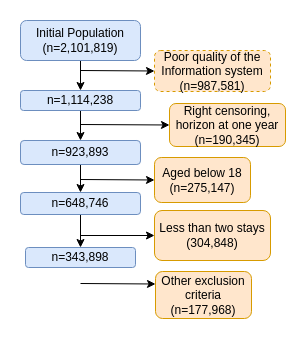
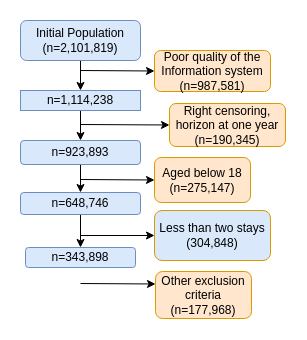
  <mxCell id="0" />
  <mxCell id="1" parent="0" />
  <mxCell id="2" value="" style="edgeStyle=orthogonalEdgeStyle;rounded=0;orthogonalLoop=1;jettySize=auto;html=1;" edge="1" parent="1" source="3" target="5"><mxGeometry relative="1" as="geometry" /></mxCell>
  <mxCell id="3" value="Initial Population&lt;br&gt;(n=2,101,819)" style="rounded=1;whiteSpace=wrap;html=1;fontSize=12;glass=0;strokeWidth=1;shadow=0;fillColor=#dae8fc;strokeColor=#6c8ebf;" parent="1" vertex="1"><mxGeometry x="20" y="20" width="120" height="40" as="geometry" /></mxCell>
  <mxCell id="4" style="edgeStyle=orthogonalEdgeStyle;rounded=0;orthogonalLoop=1;jettySize=auto;html=1;exitX=0.5;exitY=1;exitDx=0;exitDy=0;entryX=0.5;entryY=0;entryDx=0;entryDy=0;" edge="1" parent="1" source="5" target="9"><mxGeometry relative="1" as="geometry" /></mxCell>
- <mxCell id="5" value="n=1,114,238" style="rounded=1;whiteSpace=wrap;html=1;fontSize=12;glass=0;strokeWidth=1;shadow=0;fillColor=#dae8fc;strokeColor=#6c8ebf;" vertex="1" parent="1"><mxGeometry x="20" y="90" width="120" height="20" as="geometry" /></mxCell>
- <mxCell id="6" value="Poor quality of the&lt;br&gt;&lt;div&gt;Information system &lt;br&gt;&lt;/div&gt;(n=987,581)" style="rounded=1;whiteSpace=wrap;html=1;fontSize=12;glass=0;strokeWidth=1;shadow=0;fillColor=#ffe6cc;strokeColor=#d79b00;dashed=1;" vertex="1" parent="1"><mxGeometry x="154" y="50" width="116" height="41" as="geometry" /></mxCell>
+ <mxCell id="5" value="n=1,114,238" style="whiteSpace=wrap;html=1;fontSize=12;glass=0;strokeWidth=1;shadow=0;fillColor=#dae8fc;strokeColor=#6c8ebf;rounded=0;" vertex="1" parent="1"><mxGeometry x="20" y="90" width="120" height="20" as="geometry" /></mxCell>
+ <mxCell id="6" value="Poor quality of the&lt;br&gt;&lt;div&gt;Information system &lt;br&gt;&lt;/div&gt;(n=987,581)" style="rounded=1;whiteSpace=wrap;html=1;fontSize=12;glass=0;strokeWidth=1;shadow=0;fillColor=#ffe6cc;strokeColor=#d79b00;" vertex="1" parent="1"><mxGeometry x="154" y="50" width="116" height="41" as="geometry" /></mxCell>
  <mxCell id="7" value="" style="endArrow=classic;html=1;rounded=0;entryX=0;entryY=0.5;entryDx=0;entryDy=0;" edge="1" parent="1" target="6"><mxGeometry width="50" height="50" relative="1" as="geometry"><mxPoint x="80" y="70" as="sourcePoint" /><mxPoint x="170" y="50" as="targetPoint" /></mxGeometry></mxCell>
  <mxCell id="8" style="edgeStyle=orthogonalEdgeStyle;rounded=0;orthogonalLoop=1;jettySize=auto;html=1;exitX=0.5;exitY=1;exitDx=0;exitDy=0;entryX=0.5;entryY=0;entryDx=0;entryDy=0;" edge="1" parent="1" source="9" target="13"><mxGeometry relative="1" as="geometry" /></mxCell>
  <mxCell id="9" value="n=923,893" style="rounded=1;whiteSpace=wrap;html=1;fontSize=12;glass=0;strokeWidth=1;shadow=0;fillColor=#dae8fc;strokeColor=#6c8ebf;" vertex="1" parent="1"><mxGeometry x="20" y="140" width="120" height="24" as="geometry" /></mxCell>
  <mxCell id="10" value="Right censoring, horizon at one year&lt;br&gt;(n=190,345)" style="rounded=1;whiteSpace=wrap;html=1;fontSize=12;glass=0;strokeWidth=1;shadow=0;fillColor=#ffe6cc;strokeColor=#d79b00;" vertex="1" parent="1"><mxGeometry x="169" y="103" width="116" height="43" as="geometry" /></mxCell>
  <mxCell id="11" value="" style="endArrow=classic;html=1;rounded=0;entryX=0;entryY=0.5;entryDx=0;entryDy=0;" edge="1" parent="1" target="10"><mxGeometry width="50" height="50" relative="1" as="geometry"><mxPoint x="80" y="124" as="sourcePoint" /><mxPoint x="170" y="104" as="targetPoint" /></mxGeometry></mxCell>
  <mxCell id="12" style="edgeStyle=orthogonalEdgeStyle;rounded=0;orthogonalLoop=1;jettySize=auto;html=1;exitX=0.5;exitY=1;exitDx=0;exitDy=0;entryX=0.5;entryY=0;entryDx=0;entryDy=0;" edge="1" parent="1" source="13" target="16"><mxGeometry relative="1" as="geometry" /></mxCell>
  <mxCell id="13" value="n=648,746" style="rounded=1;whiteSpace=wrap;html=1;fontSize=12;glass=0;strokeWidth=1;shadow=0;fillColor=#dae8fc;strokeColor=#6c8ebf;" vertex="1" parent="1"><mxGeometry x="20" y="192" width="120" height="22" as="geometry" /></mxCell>
  <mxCell id="14" value="Aged below 18&lt;br&gt;(n=275,147)" style="rounded=1;whiteSpace=wrap;html=1;fontSize=12;glass=0;strokeWidth=1;shadow=0;fillColor=#ffe6cc;strokeColor=#d79b00;" vertex="1" parent="1"><mxGeometry x="154" y="157" width="96" height="45" as="geometry" /></mxCell>
  <mxCell id="15" value="" style="endArrow=classic;html=1;rounded=0;entryX=0;entryY=0.5;entryDx=0;entryDy=0;" edge="1" parent="1" target="14"><mxGeometry width="50" height="50" relative="1" as="geometry"><mxPoint x="80" y="179" as="sourcePoint" /><mxPoint x="170" y="159" as="targetPoint" /></mxGeometry></mxCell>
  <mxCell id="16" value="n=343,898" style="rounded=1;whiteSpace=wrap;html=1;fontSize=12;glass=0;strokeWidth=1;shadow=0;fillColor=#dae8fc;strokeColor=#6c8ebf;" vertex="1" parent="1"><mxGeometry x="25" y="247" width="110" height="20" as="geometry" /></mxCell>
- <mxCell id="17" value="Less than two stays&lt;br&gt;(304,848)" style="rounded=1;whiteSpace=wrap;html=1;fontSize=12;glass=0;strokeWidth=1;shadow=0;fillColor=#ffe6cc;strokeColor=#d79b00;" vertex="1" parent="1"><mxGeometry x="154" y="210" width="116" height="50" as="geometry" /></mxCell>
+ <mxCell id="17" value="Less than two stays&lt;br&gt;(304,848)" style="rounded=1;whiteSpace=wrap;html=1;fontSize=12;glass=0;strokeWidth=1;shadow=0;fillColor=#dae8fc;strokeColor=#d79b00;" vertex="1" parent="1"><mxGeometry x="154" y="210" width="116" height="50" as="geometry" /></mxCell>
  <mxCell id="18" value="" style="endArrow=classic;html=1;rounded=0;entryX=0;entryY=0.5;entryDx=0;entryDy=0;" edge="1" parent="1" target="17"><mxGeometry width="50" height="50" relative="1" as="geometry"><mxPoint x="80" y="235" as="sourcePoint" /><mxPoint x="170" y="255" as="targetPoint" /></mxGeometry></mxCell>
  <mxCell id="19" value="Other exclusion criteria&lt;br&gt;(n=177,968)" style="rounded=1;whiteSpace=wrap;html=1;fontSize=12;glass=0;strokeWidth=1;shadow=0;fillColor=#ffe6cc;strokeColor=#d79b00;" vertex="1" parent="1"><mxGeometry x="155" y="271" width="96" height="47" as="geometry" /></mxCell>
  <mxCell id="20" value="" style="endArrow=classic;html=1;rounded=0;entryX=0;entryY=0.5;entryDx=0;entryDy=0;" edge="1" parent="1"><mxGeometry width="50" height="50" relative="1" as="geometry"><mxPoint x="80" y="283" as="sourcePoint" /><mxPoint x="155" y="283.5" as="targetPoint" /></mxGeometry></mxCell>
